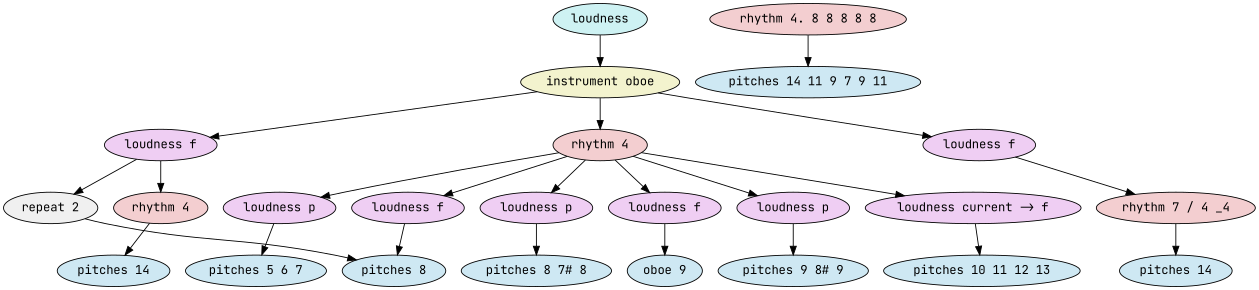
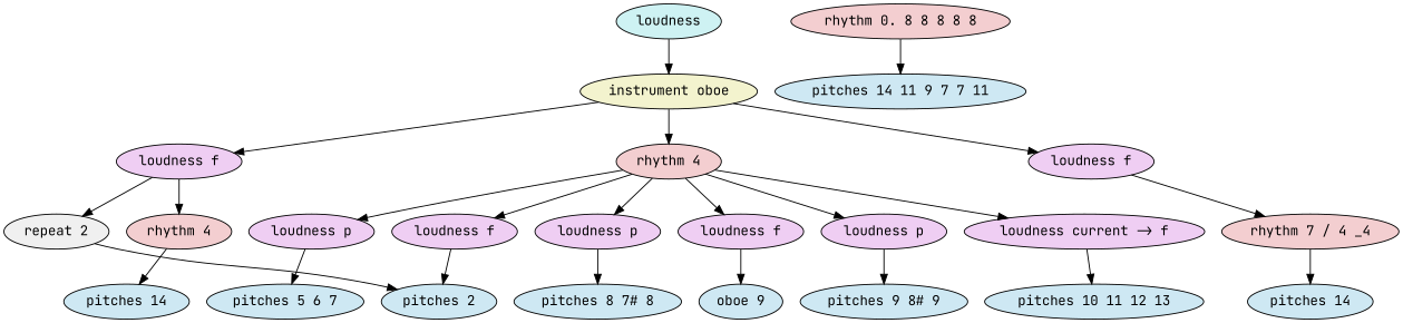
  digraph {
    fontname="JetBrains Mono"
    ordering=out
    node [fillcolor="#cee8f3" fontname="JetBrains Mono" style=filled]
    edge [fontname="JetBrains Mono"]
    n1 [fillcolor="#cef2f3" label=loudness]
    n2 [fillcolor="#f3f3ce" label="instrument oboe"]
    n3 [fillcolor="#efcef3" label="loudness f"]
    n4 [fillcolor="#f3ced0" label="rhythm 4"]
    n5 [fillcolor="#efcef3" label="loudness f"]
    n6 [fillcolor="#f0f0f0" label="repeat 2"]
    n7 [fillcolor="#f3ced0" label="rhythm 4"]
    n8 [fillcolor="#efcef3" label="loudness p"]
    n9 [fillcolor="#efcef3" label="loudness f"]
    n10 [fillcolor="#efcef3" label="loudness p"]
    n11 [fillcolor="#efcef3" label="loudness f"]
    n12 [fillcolor="#efcef3" label="loudness p"]
    n13 [fillcolor="#efcef3" label="loudness current -> f"]
    n14 [fillcolor="#f3ced0" label="rhythm 7 / 4 _4"]
-   n15 [label="pitches 8"]
+   n15 [label="pitches 2"]
    n16 [label="pitches 14"]
-   n17 [fillcolor="#f3ced0" label="rhythm 4. 8 8 8 8 8"]
-   n18 [label="pitches 14 11 9 7 9 11"]
+   n17 [fillcolor="#f3ced0" label="rhythm 0. 8 8 8 8 8"]
+   n18 [label="pitches 14 11 9 7 7 11"]
    n19 [label="pitches 5 6 7"]
    n20 [label="pitches 8 7# 8"]
    n21 [label="oboe 9"]
    n22 [label="pitches 9 8# 9"]
    n23 [label="pitches 10 11 12 13"]
    n24 [label="pitches 14"]
    n1 -> n2
    n2 -> n3
    n2 -> n4
    n2 -> n5
    n3 -> n6
    n3 -> n7
    n4 -> n8
    n4 -> n9
    n4 -> n10
    n4 -> n11
    n4 -> n12
    n4 -> n13
    n5 -> n14
    n6 -> n15
    n7 -> n16
    n8 -> n19
    n9 -> n15
    n10 -> n20
    n11 -> n21
    n12 -> n22
    n13 -> n23
    n14 -> n24
    n17 -> n18
  }
